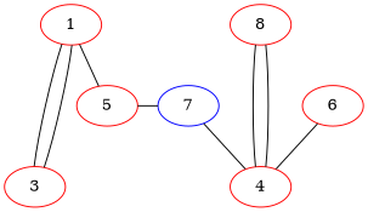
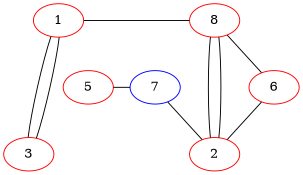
  graph {
    node [color=red]
    1
    n2 [label=8]
    3
-   4
+   4 [label=2]
    5
    6
    7 [color=blue]
    subgraph sub_1 {
      rank=same
      1
      n2
    }
    subgraph sub_2 {
      rank=same
      3
      4
    }
    subgraph sub_3 {
      rank=same
      5
      6
      7
    }
    1 -- 3
    1 -- 3
-   1 -- 5
+   1 -- n2
    n2 -- 4
+   n2 -- 6
    4 -- n2
    5 -- 7
    6 -- 4
    7 -- 4
  }
